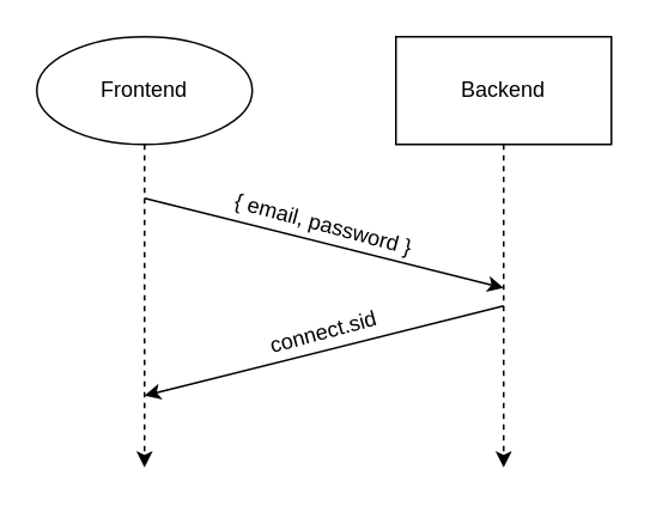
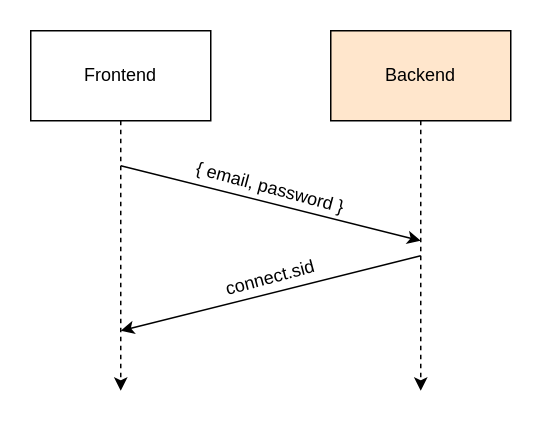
  <mxCell id="0" />
  <mxCell id="1" parent="0" />
  <mxCell id="2" style="edgeStyle=none;html=1;dashed=1;exitX=0.5;exitY=1;exitDx=0;exitDy=0;" edge="1" parent="1" source="3"><mxGeometry relative="1" as="geometry"><mxPoint x="80" y="260" as="targetPoint" /><mxPoint x="100" y="100" as="sourcePoint" /></mxGeometry></mxCell>
- <mxCell id="3" value="Frontend" style="ellipse;whiteSpace=wrap;html=1;" vertex="1" parent="1"><mxGeometry x="20" y="20" width="120" height="60" as="geometry" /></mxCell>
- <mxCell id="4" value="Backend" style="rounded=0;whiteSpace=wrap;html=1;" vertex="1" parent="1"><mxGeometry x="220" y="20" width="120" height="60" as="geometry" /></mxCell>
+ <mxCell id="3" value="Frontend" style="rounded=0;whiteSpace=wrap;html=1;" vertex="1" parent="1"><mxGeometry x="20" y="20" width="120" height="60" as="geometry" /></mxCell>
+ <mxCell id="4" value="Backend" style="rounded=0;whiteSpace=wrap;html=1;fillColor=#ffe6cc;" vertex="1" parent="1"><mxGeometry x="220" y="20" width="120" height="60" as="geometry" /></mxCell>
  <mxCell id="5" style="edgeStyle=none;html=1;dashed=1;exitX=0.5;exitY=1;exitDx=0;exitDy=0;" edge="1" parent="1" source="4"><mxGeometry relative="1" as="geometry"><mxPoint x="280" y="260" as="targetPoint" /><mxPoint x="290" y="100" as="sourcePoint" /></mxGeometry></mxCell>
  <mxCell id="6" value="" style="edgeStyle=none;orthogonalLoop=1;jettySize=auto;html=1;" edge="1" parent="1"><mxGeometry width="100" relative="1" as="geometry"><mxPoint x="80" y="110" as="sourcePoint" /><mxPoint x="280" y="160" as="targetPoint" /><Array as="points" /></mxGeometry></mxCell>
  <mxCell id="7" value="{ email, password }" style="text;html=1;strokeColor=none;fillColor=none;align=center;verticalAlign=middle;whiteSpace=wrap;rounded=0;rotation=15;" vertex="1" parent="1"><mxGeometry x="120" y="110" width="120" height="30" as="geometry" /></mxCell>
  <mxCell id="8" value="" style="edgeStyle=none;orthogonalLoop=1;jettySize=auto;html=1;" edge="1" parent="1"><mxGeometry width="100" relative="1" as="geometry"><mxPoint x="280" y="170" as="sourcePoint" /><mxPoint x="80" y="220" as="targetPoint" /><Array as="points" /></mxGeometry></mxCell>
  <mxCell id="9" value="connect.sid" style="text;html=1;strokeColor=none;fillColor=none;align=center;verticalAlign=middle;whiteSpace=wrap;rounded=0;rotation=-15;" vertex="1" parent="1"><mxGeometry x="150" y="170" width="60" height="30" as="geometry" /></mxCell>
